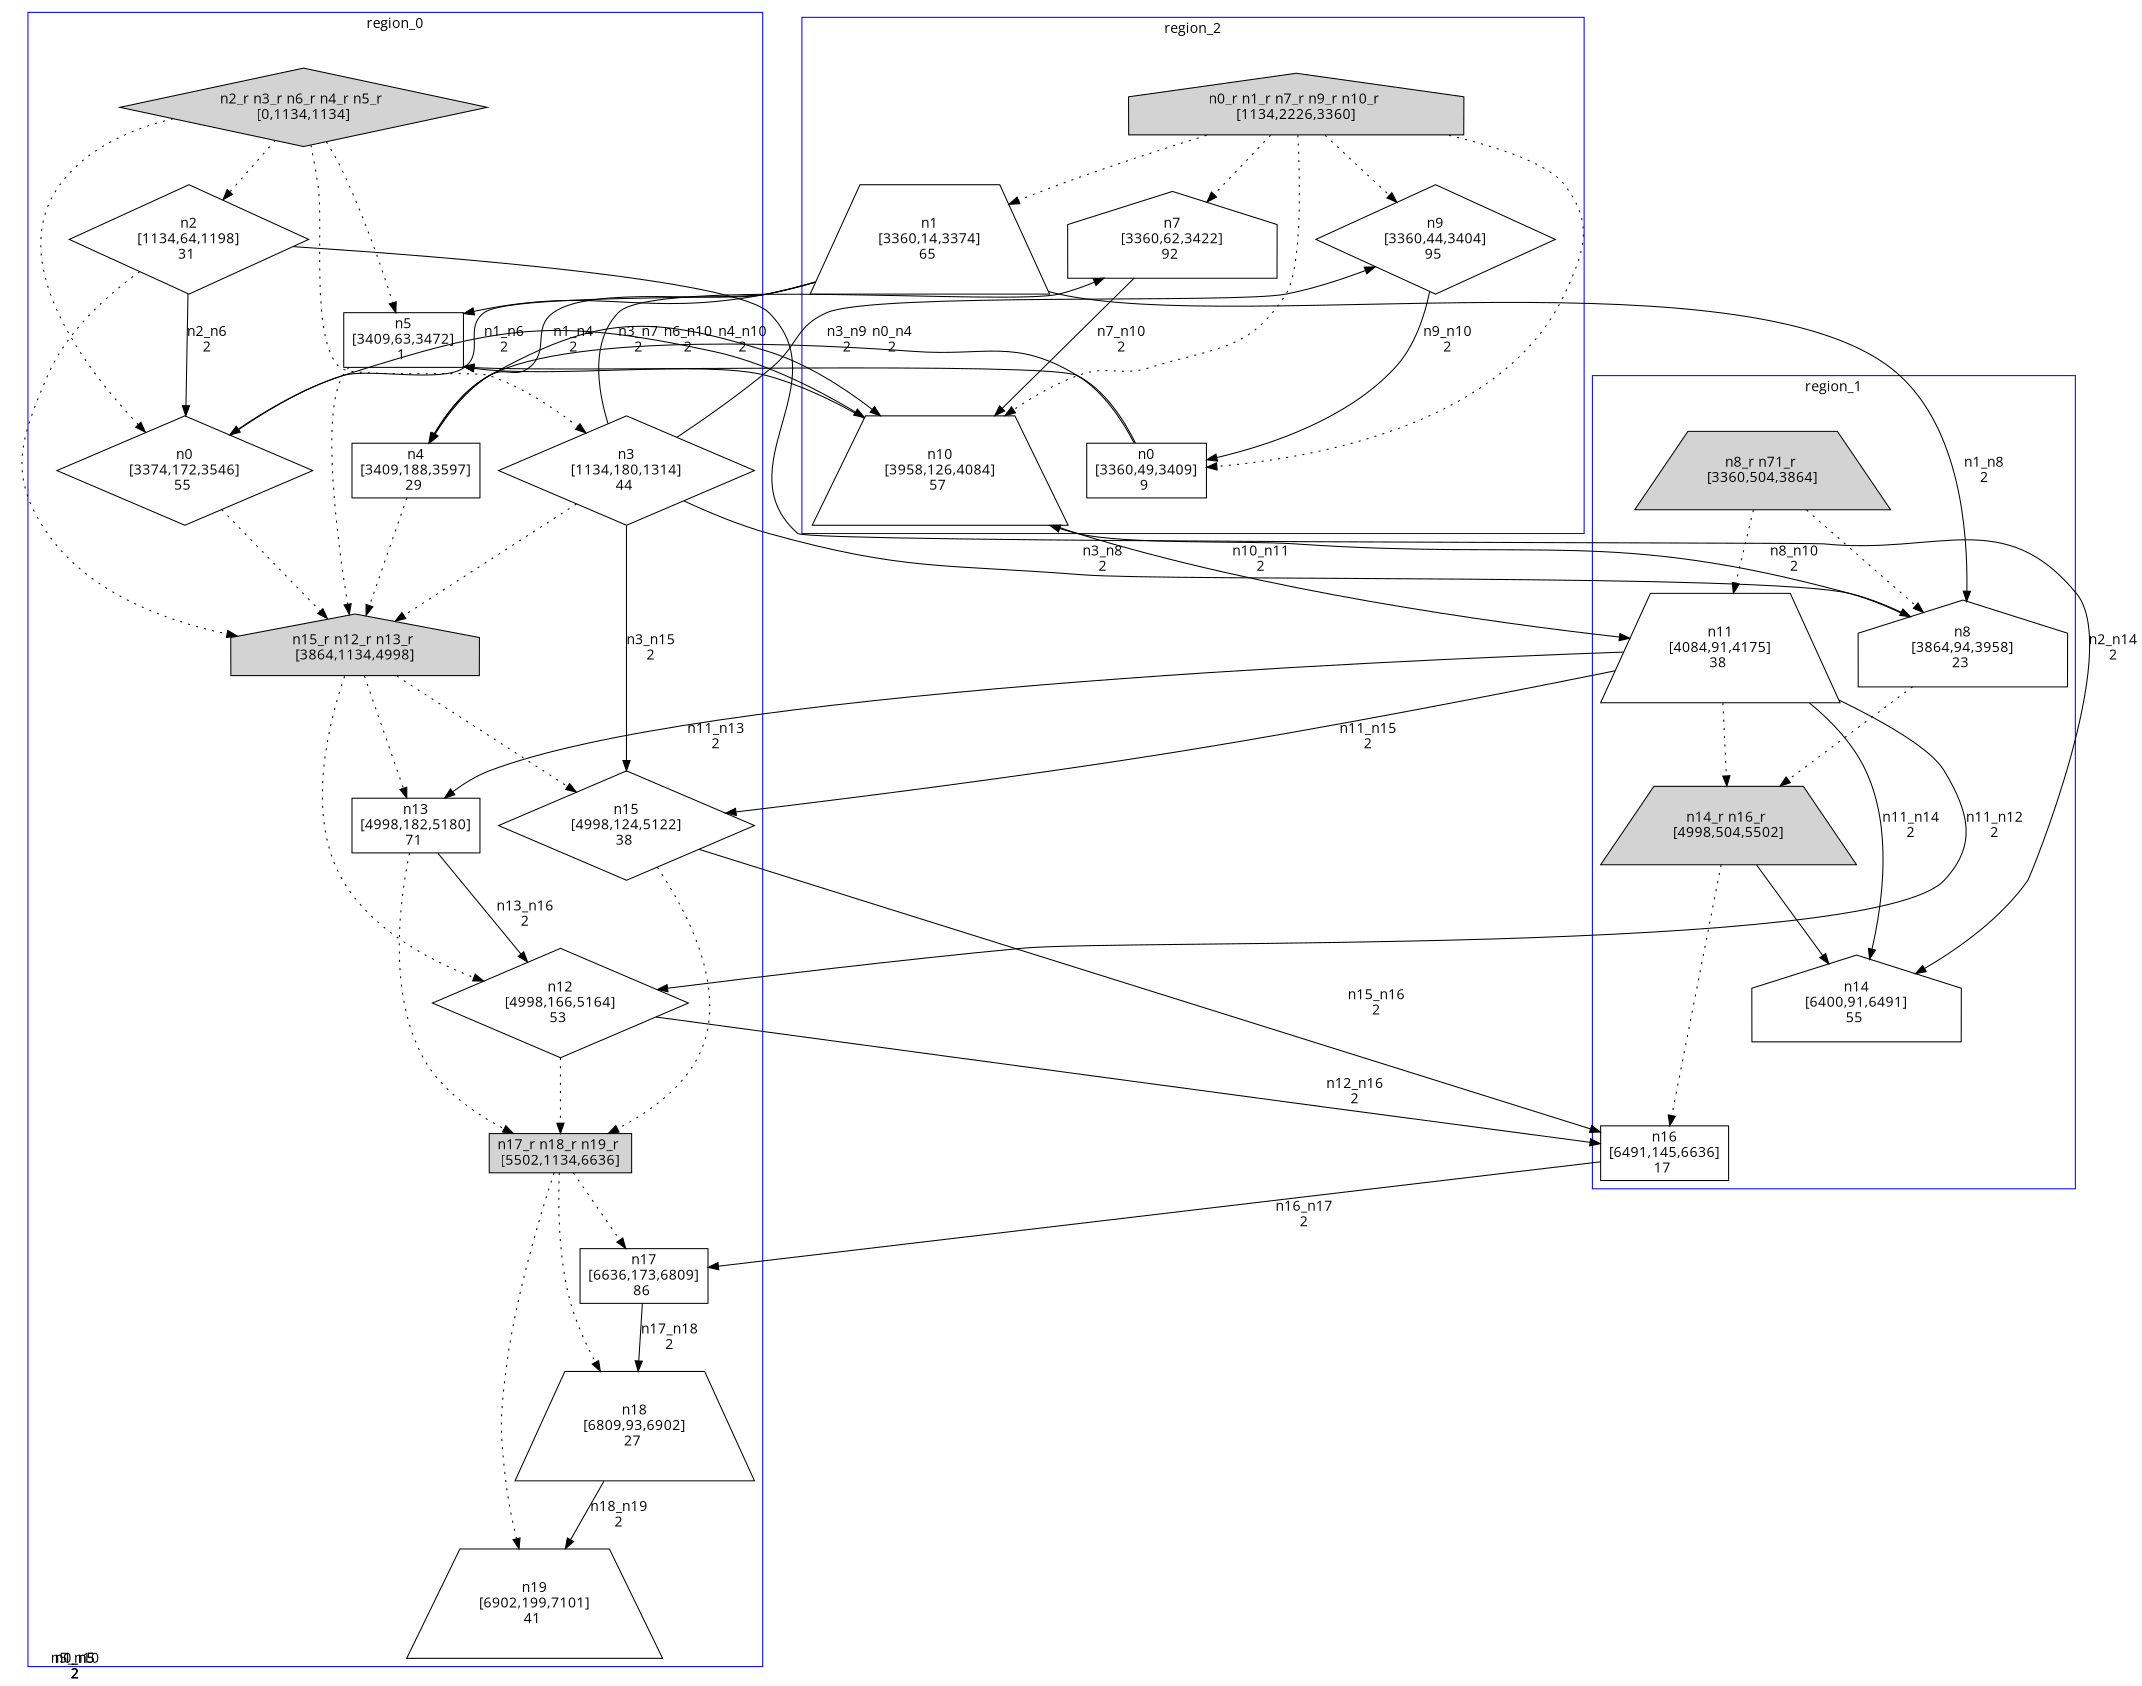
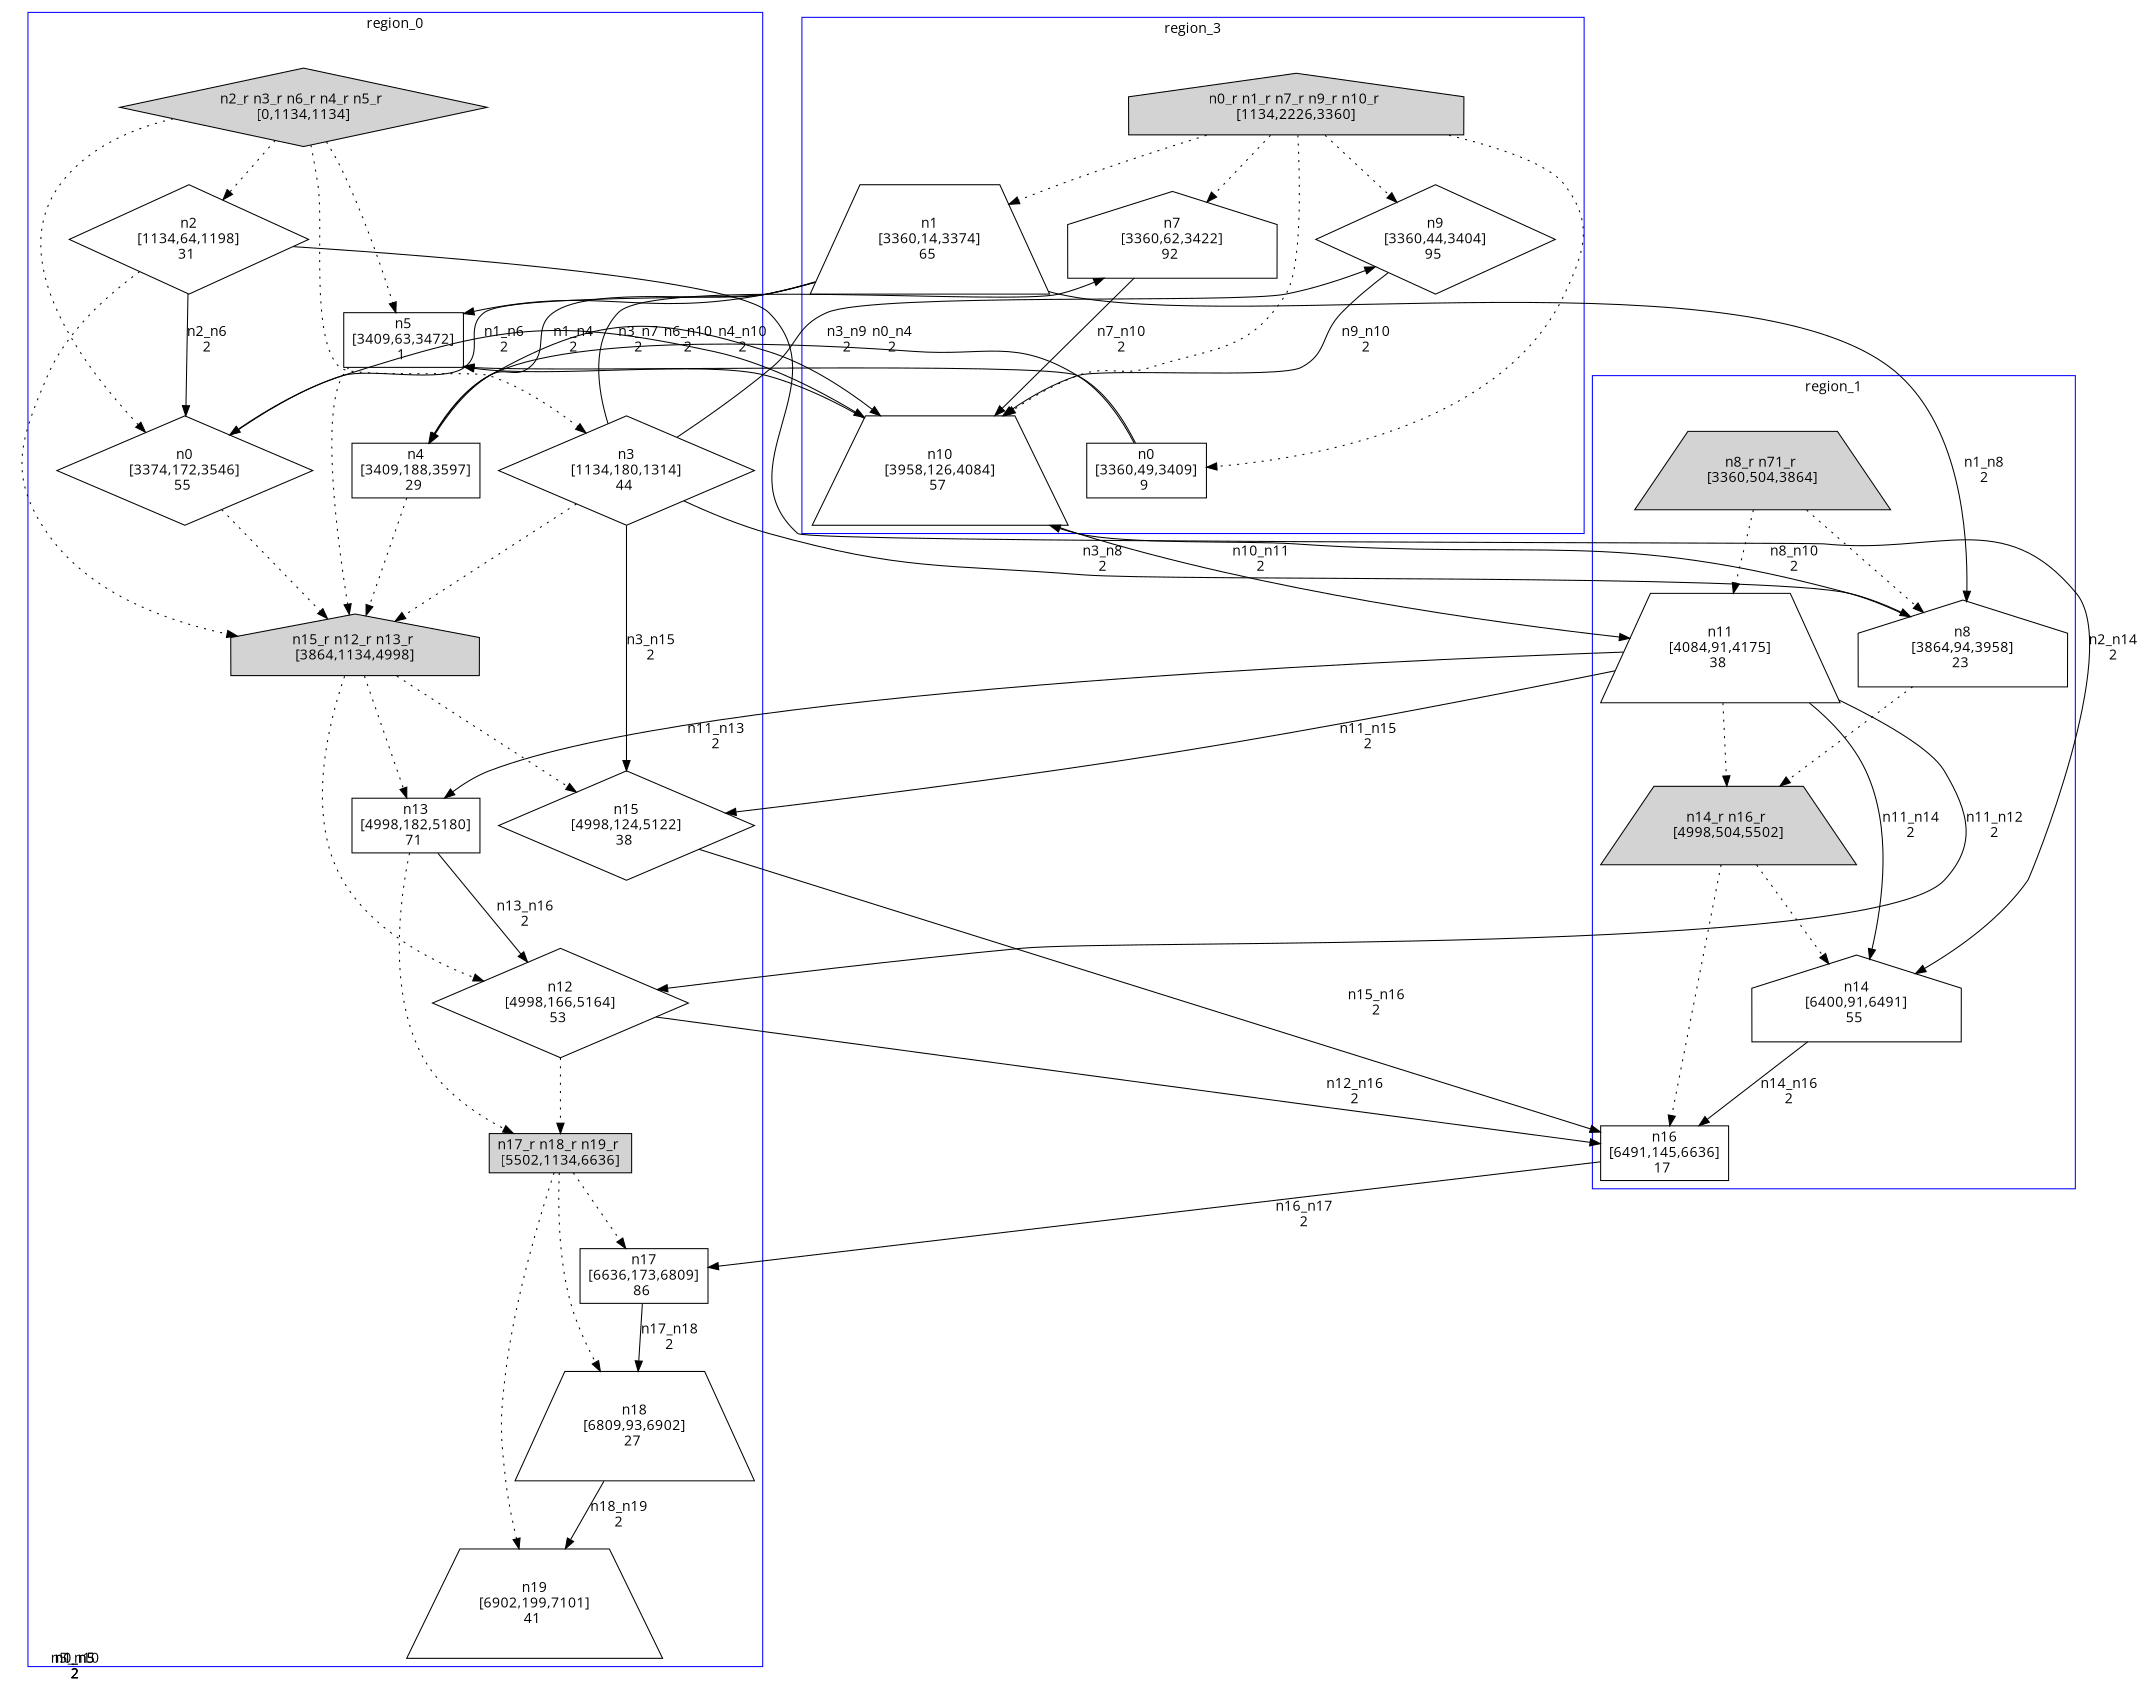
  digraph {
    fontname="Open Sans"
    node [fontname="Open Sans" shape=diamond]
    edge [fontname="Open Sans"]
    n1 [label="n2_r n3_r n6_r n4_r n5_r \n[0,1134,1134]" style=filled]
    n2 [label="n2\n[1134,64,1198]\n31 "]
    n3 [label="n3\n[1134,180,1314]\n44 "]
    n4 [label="n0\n[3374,172,3546]\n55 "]
    n5 [label="n4\n[3409,188,3597]\n29 " shape=box]
    n6 [label="n5\n[3409,63,3472]\n1 " shape=box]
    n7 [label="n15_r n12_r n13_r \n[3864,1134,4998]" shape=house style=filled]
    n8 [label="n15\n[4998,124,5122]\n38 "]
    n9 [label="n12\n[4998,166,5164]\n53 "]
    n10 [label="n13\n[4998,182,5180]\n71 " shape=box]
    n11 [label="n17_r n18_r n19_r \n[5502,1134,6636]" shape=box style=filled]
    n12 [label="n17\n[6636,173,6809]\n86 " shape=box]
    n13 [label="n18\n[6809,93,6902]\n27 " shape=trapezium]
    n14 [label="n19\n[6902,199,7101]\n41 " shape=trapezium]
    n15 [label="n8_r n71_r \n[3360,504,3864]" shape=trapezium style=filled]
    n16 [label="n8\n[3864,94,3958]\n23 " shape=house]
    n17 [label="n11\n[4084,91,4175]\n38 " shape=trapezium]
    n18 [label="n14_r n16_r \n[4998,504,5502]" shape=trapezium style=filled]
    n19 [label="n14\n[6400,91,6491]\n55 " shape=house]
    n20 [label="n16\n[6491,145,6636]\n17 " shape=box]
    n21 [label="n0_r n1_r n7_r n9_r n10_r \n[1134,2226,3360]" shape=house style=filled]
    n22 [label="n0\n[3360,49,3409]\n9 " shape=box]
    n23 [label="n1\n[3360,14,3374]\n65 " shape=trapezium]
    n24 [label="n7\n[3360,62,3422]\n92 " shape=house]
    n25 [label="n9\n[3360,44,3404]\n95 "]
    n26 [label="n10\n[3958,126,4084]\n57 " shape=trapezium]
    subgraph cluster_1 {
      color=blue
      label=region_0
      stytle=filled
      n1
      n2
      n3
      n4
      n5
      n6
      n7
      n8
      n9
      n10
      n11
      n12
      n13
      n14
    }
    subgraph cluster_2 {
      color=blue
      label=region_1
      stytle=filled
      n15
      n16
      n17
      n18
      n19
      n20
    }
    subgraph cluster_3 {
      color=blue
-     label=region_2
+     label=region_3
      stytle=filled
      n21
      n22
      n23
      n24
      n25
      n26
    }
    n1 -> n2 [style=dotted]
    n1 -> n3 [style=dotted]
    n1 -> n4 [style=dotted]
    n1 -> n6 [style=dotted]
    n2 -> n4 [label="n2_n6\n2"]
    n2 -> n7 [style=dotted]
    n2 -> n19 [label="n2_n14\n2"]
    n3 -> n7 [style=dotted]
    n3 -> n8 [label="n3_n15\n2"]
    n3 -> n16 [label="n3_n8\n2"]
    n3 -> n24 [label="n3_n7\n2"]
    n3 -> n25 [label="n3_n9\n2"]
    n4 -> n7 [style=dotted]
    n4 -> n26 [label="n6_n10\n2"]
    n5 -> n7 [style=dotted]
    n5 -> n26 [label="n4_n10\n2"]
    n6 -> n7 [style=dotted]
    n7 -> n8 [style=dotted]
    n7 -> n9 [style=dotted]
    n7 -> n10 [style=dotted]
-   n8 -> n11 [style=dotted]
    n8 -> n20 [label="n15_n16\n2"]
    n9 -> n11 [style=dotted]
    n9 -> n20 [label="n12_n16\n2"]
    n10 -> n9 [label="n13_n16\n2"]
    n10 -> n11 [style=dotted]
    n11 -> n12 [style=dotted]
    n11 -> n13 [style=dotted]
    n11 -> n14 [style=dotted]
    n12 -> n13 [label="n17_n18\n2"]
    n13 -> n14 [label="n18_n19\n2"]
    n15 -> n16 [style=dotted]
    n15 -> n17 [style=dotted]
    n16 -> n18 [style=dotted]
    n16 -> n26 [label="n8_n10\n2"]
    n17 -> n8 [label="n11_n15\n2"]
    n17 -> n9 [label="n11_n12\n2"]
    n17 -> n10 [label="n11_n13\n2"]
    n17 -> n18 [style=dotted]
    n17 -> n19 [label="n11_n14\n2"]
-   n18 -> n19 [style=solid]
+   n18 -> n19 [style=dotted]
    n18 -> n20 [style=dotted]
+   n19 -> n20 [label="n14_n16\n2"]
    n20 -> n12 [label="n16_n17\n2"]
    n21 -> n22 [style=dotted]
    n21 -> n23 [style=dotted]
    n21 -> n24 [style=dotted]
    n21 -> n25 [style=dotted]
    n21 -> n26 [style=dotted]
    n22 -> n5 [label="n0_n4\n2"]
    n22 -> n6 [label="n0_n5\n2"]
    n23 -> n4 [label="n1_n6\n2"]
    n23 -> n5 [label="n1_n4\n2"]
    n23 -> n6 [label="n1_n5\n2"]
    n23 -> n16 [label="n1_n8\n2"]
    n24 -> n26 [label="n7_n10\n2"]
-   n25 -> n22 [label="n9_n10\n2"]
+   n25 -> n26 [label="n9_n10\n2"]
    n26 -> n6 [label="n5_n10\n2"]
    n26 -> n17 [label="n10_n11\n2"]
  }
